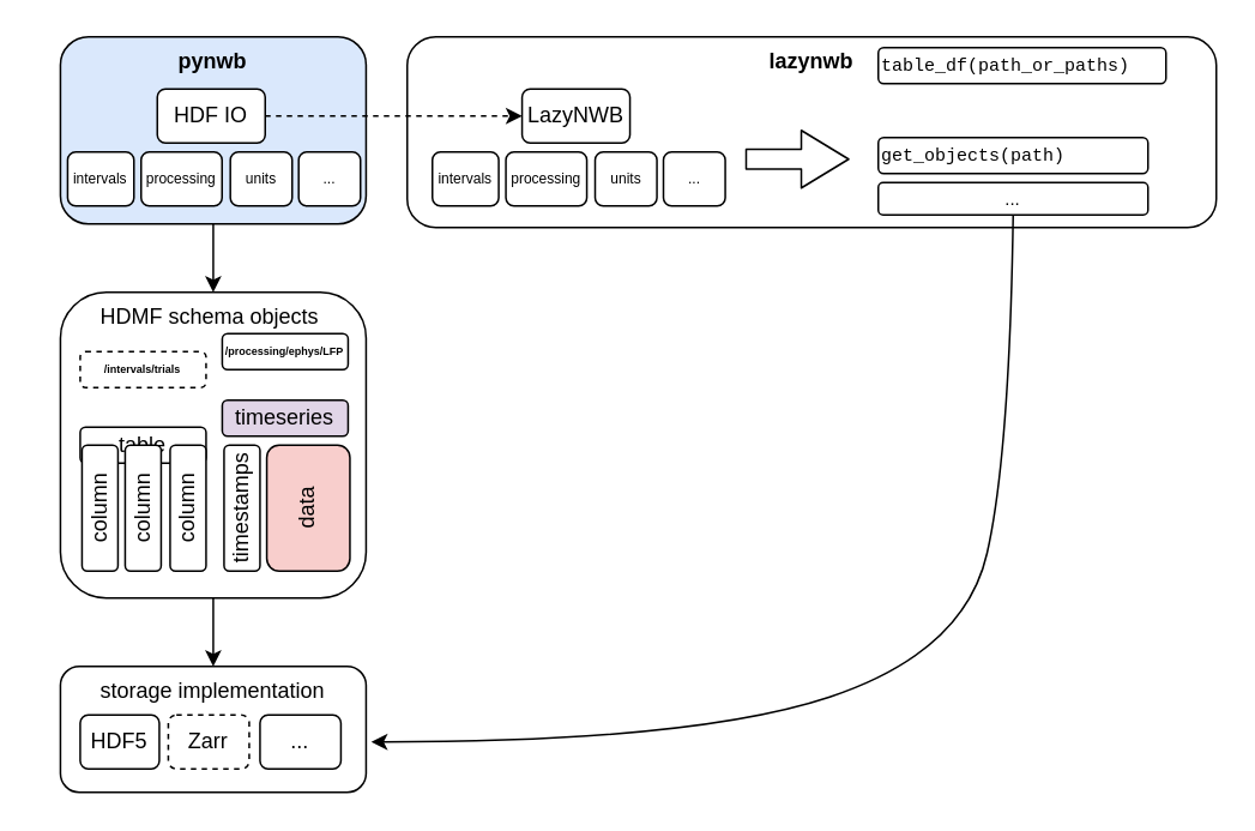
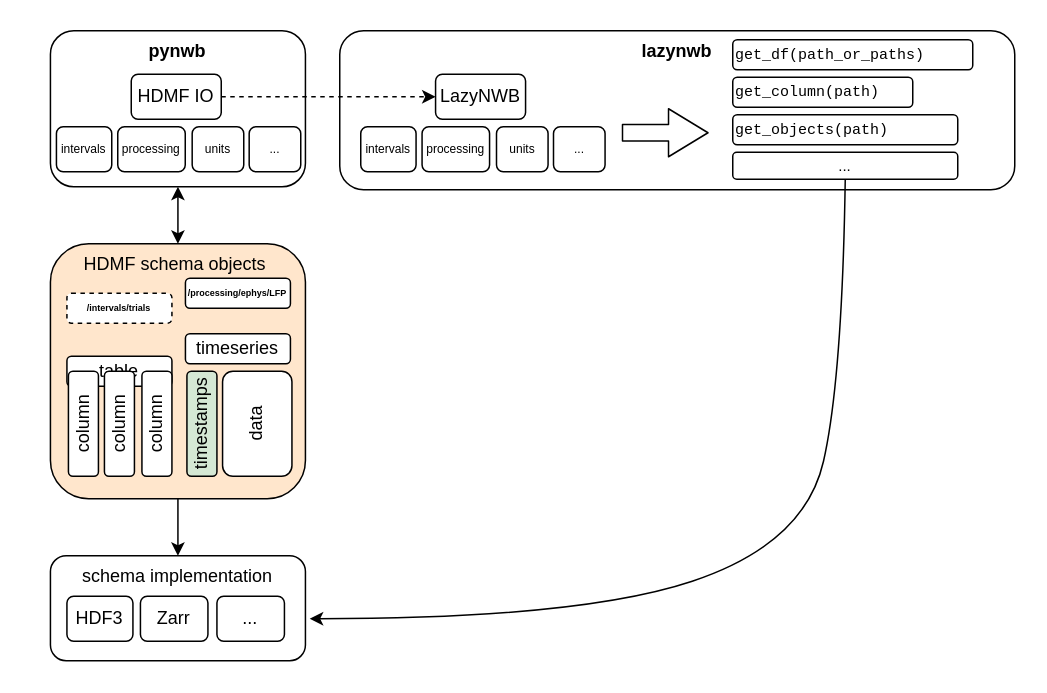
  <mxCell id="0" />
  <mxCell id="1" parent="0" />
- <mxCell id="2" value="storage implementation" style="rounded=1;whiteSpace=wrap;html=1;verticalAlign=top;" vertex="1" parent="1"><mxGeometry x="33.12" y="370" width="170" height="70" as="geometry" /></mxCell>
- <mxCell id="3" value="HDF5" style="rounded=1;whiteSpace=wrap;html=1;" vertex="1" parent="1"><mxGeometry x="44.12" y="397" width="44" height="30" as="geometry" /></mxCell>
- <mxCell id="4" value="Zarr" style="rounded=1;whiteSpace=wrap;html=1;dashed=1;" vertex="1" parent="1"><mxGeometry x="93.12" y="397" width="45" height="30" as="geometry" /></mxCell>
- <mxCell id="5" value="HDMF schema objects&amp;nbsp;" style="rounded=1;whiteSpace=wrap;html=1;verticalAlign=top;" vertex="1" parent="1"><mxGeometry x="33.12" y="162" width="170" height="170" as="geometry" /></mxCell>
+ <mxCell id="2" value="schema implementation" style="rounded=1;whiteSpace=wrap;html=1;verticalAlign=top;" vertex="1" parent="1"><mxGeometry x="33.12" y="370" width="170" height="70" as="geometry" /></mxCell>
+ <mxCell id="3" value="HDF3" style="rounded=1;whiteSpace=wrap;html=1;" vertex="1" parent="1"><mxGeometry x="44.12" y="397" width="44" height="30" as="geometry" /></mxCell>
+ <mxCell id="4" value="Zarr" style="rounded=1;whiteSpace=wrap;html=1;" vertex="1" parent="1"><mxGeometry x="93.12" y="397" width="45" height="30" as="geometry" /></mxCell>
+ <mxCell id="5" value="HDMF schema objects&amp;nbsp;" style="rounded=1;whiteSpace=wrap;html=1;verticalAlign=top;fillColor=#ffe6cc;" vertex="1" parent="1"><mxGeometry x="33.12" y="162" width="170" height="170" as="geometry" /></mxCell>
  <mxCell id="6" value="table" style="rounded=1;whiteSpace=wrap;html=1;" vertex="1" parent="1"><mxGeometry x="44.12" y="237" width="70" height="20" as="geometry" /></mxCell>
  <mxCell id="7" value="column" style="rounded=1;whiteSpace=wrap;html=1;rotation=-90;" vertex="1" parent="1"><mxGeometry x="20.12" y="272" width="70" height="20" as="geometry" /></mxCell>
  <mxCell id="8" value="column" style="rounded=1;whiteSpace=wrap;html=1;rotation=-90;" vertex="1" parent="1"><mxGeometry x="44.12" y="272" width="70" height="20" as="geometry" /></mxCell>
  <mxCell id="9" value="column" style="rounded=1;whiteSpace=wrap;html=1;rotation=-90;" vertex="1" parent="1"><mxGeometry x="69.12" y="272" width="70" height="20" as="geometry" /></mxCell>
- <mxCell id="10" value="timeseries" style="rounded=1;whiteSpace=wrap;html=1;fillColor=#e1d5e7;" vertex="1" parent="1"><mxGeometry x="123.12" y="222" width="70" height="20" as="geometry" /></mxCell>
- <mxCell id="11" value="data" style="rounded=1;whiteSpace=wrap;html=1;rotation=-90;fillColor=#f8cecc;" vertex="1" parent="1"><mxGeometry x="136" y="258.88" width="70" height="46.25" as="geometry" /></mxCell>
- <mxCell id="12" value="timestamps" style="rounded=1;whiteSpace=wrap;html=1;rotation=-90;" vertex="1" parent="1"><mxGeometry x="99.12" y="272" width="70" height="20" as="geometry" /></mxCell>
+ <mxCell id="10" value="timeseries" style="rounded=1;whiteSpace=wrap;html=1;" vertex="1" parent="1"><mxGeometry x="123.12" y="222" width="70" height="20" as="geometry" /></mxCell>
+ <mxCell id="11" value="data" style="rounded=1;whiteSpace=wrap;html=1;rotation=-90;" vertex="1" parent="1"><mxGeometry x="136" y="258.88" width="70" height="46.25" as="geometry" /></mxCell>
+ <mxCell id="12" value="timestamps" style="rounded=1;whiteSpace=wrap;html=1;rotation=-90;fillColor=#d5e8d4;" vertex="1" parent="1"><mxGeometry x="99.12" y="272" width="70" height="20" as="geometry" /></mxCell>
  <mxCell id="13" value="..." style="rounded=1;whiteSpace=wrap;html=1;" vertex="1" parent="1"><mxGeometry x="144.12" y="397" width="45" height="30" as="geometry" /></mxCell>
  <mxCell id="14" value="&lt;font&gt;/intervals/trials&lt;/font&gt;" style="rounded=1;whiteSpace=wrap;html=1;fontSize=6;fontStyle=1;dashed=1;" vertex="1" parent="1"><mxGeometry x="44.12" y="195" width="70" height="20" as="geometry" /></mxCell>
  <mxCell id="15" value="&lt;font&gt;/processing/ephys/LFP&lt;/font&gt;" style="rounded=1;whiteSpace=wrap;html=1;fontStyle=1;fontSize=6;" vertex="1" parent="1"><mxGeometry x="123.12" y="185" width="70" height="20" as="geometry" /></mxCell>
- <mxCell id="16" value="&lt;b&gt;pynwb&lt;/b&gt;" style="rounded=1;whiteSpace=wrap;html=1;verticalAlign=top;fillColor=#dae8fc;" vertex="1" parent="1"><mxGeometry x="33.12" y="20" width="170" height="104" as="geometry" /></mxCell>
- <mxCell id="17" value="HDF IO" style="rounded=1;whiteSpace=wrap;html=1;" vertex="1" parent="1"><mxGeometry x="87" y="49" width="60" height="30" as="geometry" /></mxCell>
+ <mxCell id="16" value="&lt;b&gt;pynwb&lt;/b&gt;" style="rounded=1;whiteSpace=wrap;html=1;verticalAlign=top;" vertex="1" parent="1"><mxGeometry x="33.12" y="20" width="170" height="104" as="geometry" /></mxCell>
+ <mxCell id="17" value="HDMF IO" style="rounded=1;whiteSpace=wrap;html=1;" vertex="1" parent="1"><mxGeometry x="87" y="49" width="60" height="30" as="geometry" /></mxCell>
  <mxCell id="18" value="intervals" style="rounded=1;whiteSpace=wrap;html=1;fontSize=8;" vertex="1" parent="1"><mxGeometry x="37.12" y="84" width="36.88" height="30" as="geometry" /></mxCell>
  <mxCell id="19" value="processing" style="rounded=1;whiteSpace=wrap;html=1;fontSize=8;" vertex="1" parent="1"><mxGeometry x="78" y="84" width="45" height="30" as="geometry" /></mxCell>
  <mxCell id="20" value="units" style="rounded=1;whiteSpace=wrap;html=1;fontSize=8;" vertex="1" parent="1"><mxGeometry x="127.62" y="84" width="34.38" height="30" as="geometry" /></mxCell>
  <mxCell id="21" value="..." style="rounded=1;whiteSpace=wrap;html=1;fontSize=8;" vertex="1" parent="1"><mxGeometry x="165.62" y="84" width="34.38" height="30" as="geometry" /></mxCell>
- <mxCell id="22" value="" style="endArrow=none;startArrow=classic;html=1;entryX=0.5;entryY=1;entryDx=0;entryDy=0;exitX=0.5;exitY=0;exitDx=0;exitDy=0;" edge="1" parent="1" source="5" target="16"><mxGeometry width="50" height="50" relative="1" as="geometry"><mxPoint x="96" y="192" as="sourcePoint" /><mxPoint x="146" y="142" as="targetPoint" /></mxGeometry></mxCell>
+ <mxCell id="22" value="" style="endArrow=classic;startArrow=classic;html=1;entryX=0.5;entryY=1;entryDx=0;entryDy=0;exitX=0.5;exitY=0;exitDx=0;exitDy=0;" edge="1" parent="1" source="5" target="16"><mxGeometry width="50" height="50" relative="1" as="geometry"><mxPoint x="96" y="192" as="sourcePoint" /><mxPoint x="146" y="142" as="targetPoint" /></mxGeometry></mxCell>
  <mxCell id="23" value="" style="endArrow=none;startArrow=classic;html=1;entryX=0.5;entryY=1;entryDx=0;entryDy=0;exitX=0.5;exitY=0;exitDx=0;exitDy=0;" edge="1" parent="1" source="2" target="5"><mxGeometry width="50" height="50" relative="1" as="geometry"><mxPoint x="113.75" y="370" as="sourcePoint" /><mxPoint x="113.75" y="332" as="targetPoint" /></mxGeometry></mxCell>
  <mxCell id="24" value="&lt;b&gt;lazynwb&lt;/b&gt;" style="rounded=1;whiteSpace=wrap;html=1;verticalAlign=top;" vertex="1" parent="1"><mxGeometry x="226" y="20" width="450" height="106" as="geometry" /></mxCell>
  <mxCell id="25" value="LazyNWB" style="rounded=1;whiteSpace=wrap;html=1;" vertex="1" parent="1"><mxGeometry x="289.88" y="49" width="60" height="30" as="geometry" /></mxCell>
  <mxCell id="26" value="intervals" style="rounded=1;whiteSpace=wrap;html=1;fontSize=8;" vertex="1" parent="1"><mxGeometry x="240" y="84" width="36.88" height="30" as="geometry" /></mxCell>
  <mxCell id="27" value="processing" style="rounded=1;whiteSpace=wrap;html=1;fontSize=8;" vertex="1" parent="1"><mxGeometry x="280.88" y="84" width="45" height="30" as="geometry" /></mxCell>
  <mxCell id="28" value="units" style="rounded=1;whiteSpace=wrap;html=1;fontSize=8;" vertex="1" parent="1"><mxGeometry x="330.5" y="84" width="34.38" height="30" as="geometry" /></mxCell>
  <mxCell id="29" value="..." style="rounded=1;whiteSpace=wrap;html=1;fontSize=8;" vertex="1" parent="1"><mxGeometry x="368.5" y="84" width="34.38" height="30" as="geometry" /></mxCell>
  <mxCell id="30" value="" style="curved=1;endArrow=classic;html=1;exitX=0.5;exitY=1;exitDx=0;exitDy=0;" edge="1" parent="1" source="35"><mxGeometry width="50" height="50" relative="1" as="geometry"><mxPoint x="396" y="312" as="sourcePoint" /><mxPoint x="206" y="412" as="targetPoint" /><Array as="points"><mxPoint x="561" y="252" /><mxPoint x="536" y="362" /><mxPoint x="386" y="412" /></Array></mxGeometry></mxCell>
  <mxCell id="31" value="" style="endArrow=classic;html=1;dashed=1;exitX=1;exitY=0.5;exitDx=0;exitDy=0;entryX=0;entryY=0.5;entryDx=0;entryDy=0;" edge="1" parent="1" source="17" target="25"><mxGeometry width="50" height="50" relative="1" as="geometry"><mxPoint x="366" y="212" as="sourcePoint" /><mxPoint x="416" y="162" as="targetPoint" /></mxGeometry></mxCell>
- <mxCell id="32" value="table_df(path_or_paths)" style="rounded=1;whiteSpace=wrap;html=1;align=left;fontFamily=Courier New;fontSize=10;" vertex="1" parent="1"><mxGeometry x="488" y="26" width="160" height="20" as="geometry" /></mxCell>
+ <mxCell id="32" value="get_df(path_or_paths)" style="rounded=1;whiteSpace=wrap;html=1;align=left;fontFamily=Courier New;fontSize=10;" vertex="1" parent="1"><mxGeometry x="488" y="26" width="160" height="20" as="geometry" /></mxCell>
+ <mxCell id="33" value="get_column(path)" style="rounded=1;whiteSpace=wrap;html=1;align=left;fontFamily=Courier New;fontSize=10;" vertex="1" parent="1"><mxGeometry x="488" y="51" width="120" height="20" as="geometry" /></mxCell>
  <mxCell id="34" value="get_objects(path)" style="rounded=1;whiteSpace=wrap;html=1;align=left;fontFamily=Courier New;fontSize=10;" vertex="1" parent="1"><mxGeometry x="488" y="76" width="150" height="20" as="geometry" /></mxCell>
  <mxCell id="35" value="..." style="rounded=1;whiteSpace=wrap;html=1;fontSize=10;align=center;" vertex="1" parent="1"><mxGeometry x="488" y="101" width="150" height="18" as="geometry" /></mxCell>
  <mxCell id="36" value="" style="shape=flexArrow;endArrow=classic;html=1;width=11;endSize=8.44;" edge="1" parent="1"><mxGeometry width="50" height="50" relative="1" as="geometry"><mxPoint x="414" y="88" as="sourcePoint" /><mxPoint x="472" y="88" as="targetPoint" /></mxGeometry></mxCell>
